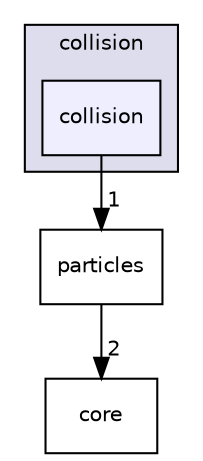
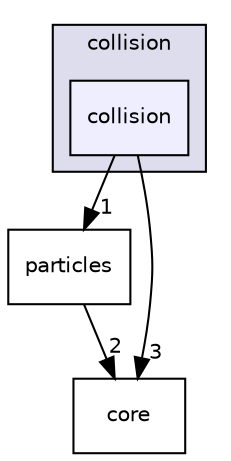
  digraph {
    compound=true
    node [fontname=Helvetica fontsize=10 shape=box]
    edge [labeldistance=1.5 labelfontname=Helvetica labelfontsize=10]
    n1 [fillcolor="#eeeeff" label=collision pencolor=black style=filled]
    n2 [label=particles]
    n3 [label=core]
    subgraph cluster_1 {
      bgcolor="#ddddee"
      fontname=Helvetica
      fontsize=10
      label=collision
      pencolor=black
      n1
    }
    n1 -> n2 [headlabel=1]
+   n1 -> n3 [headlabel=3]
    n2 -> n3 [headlabel=2]
  }
